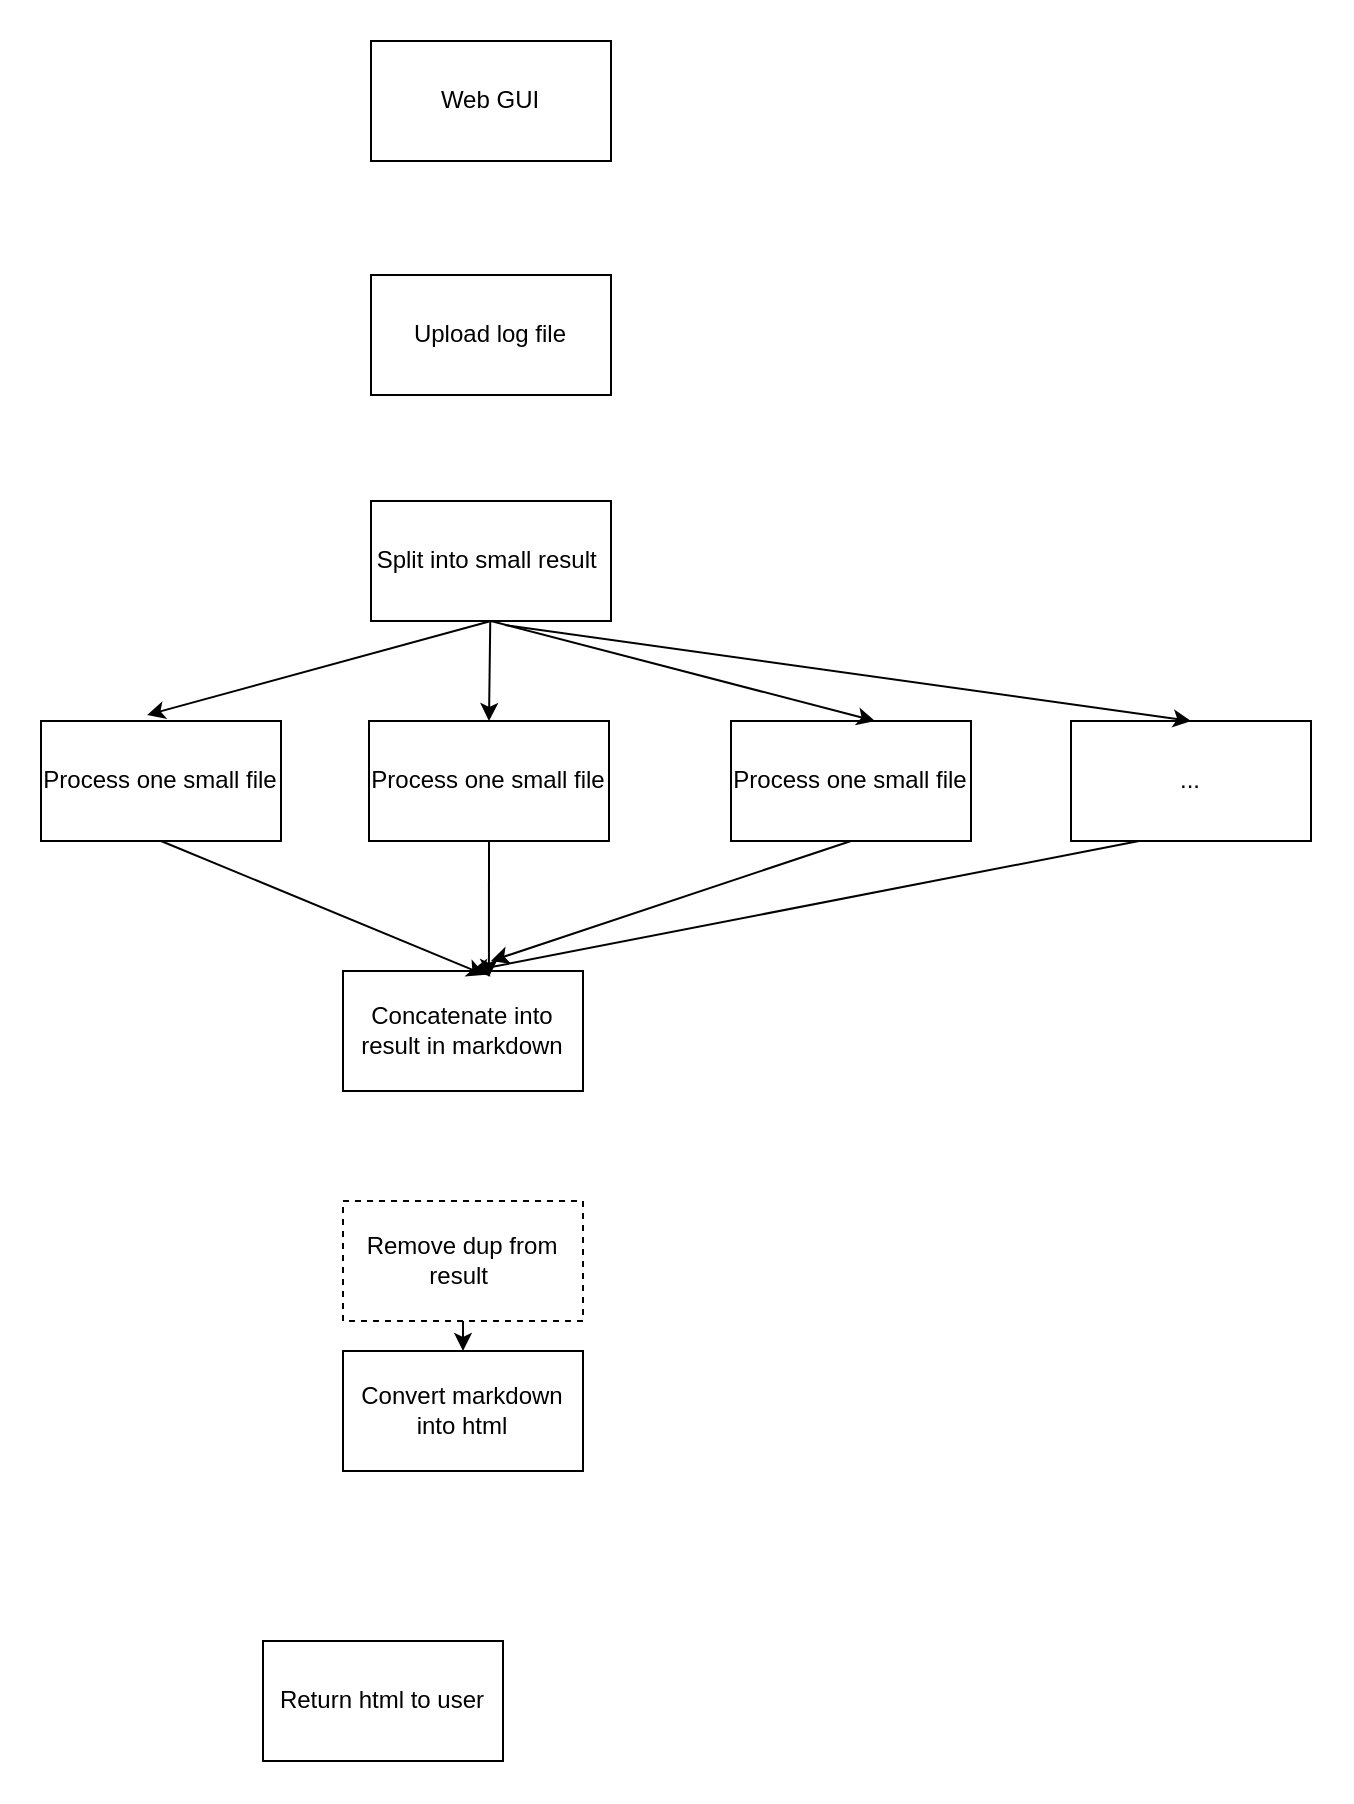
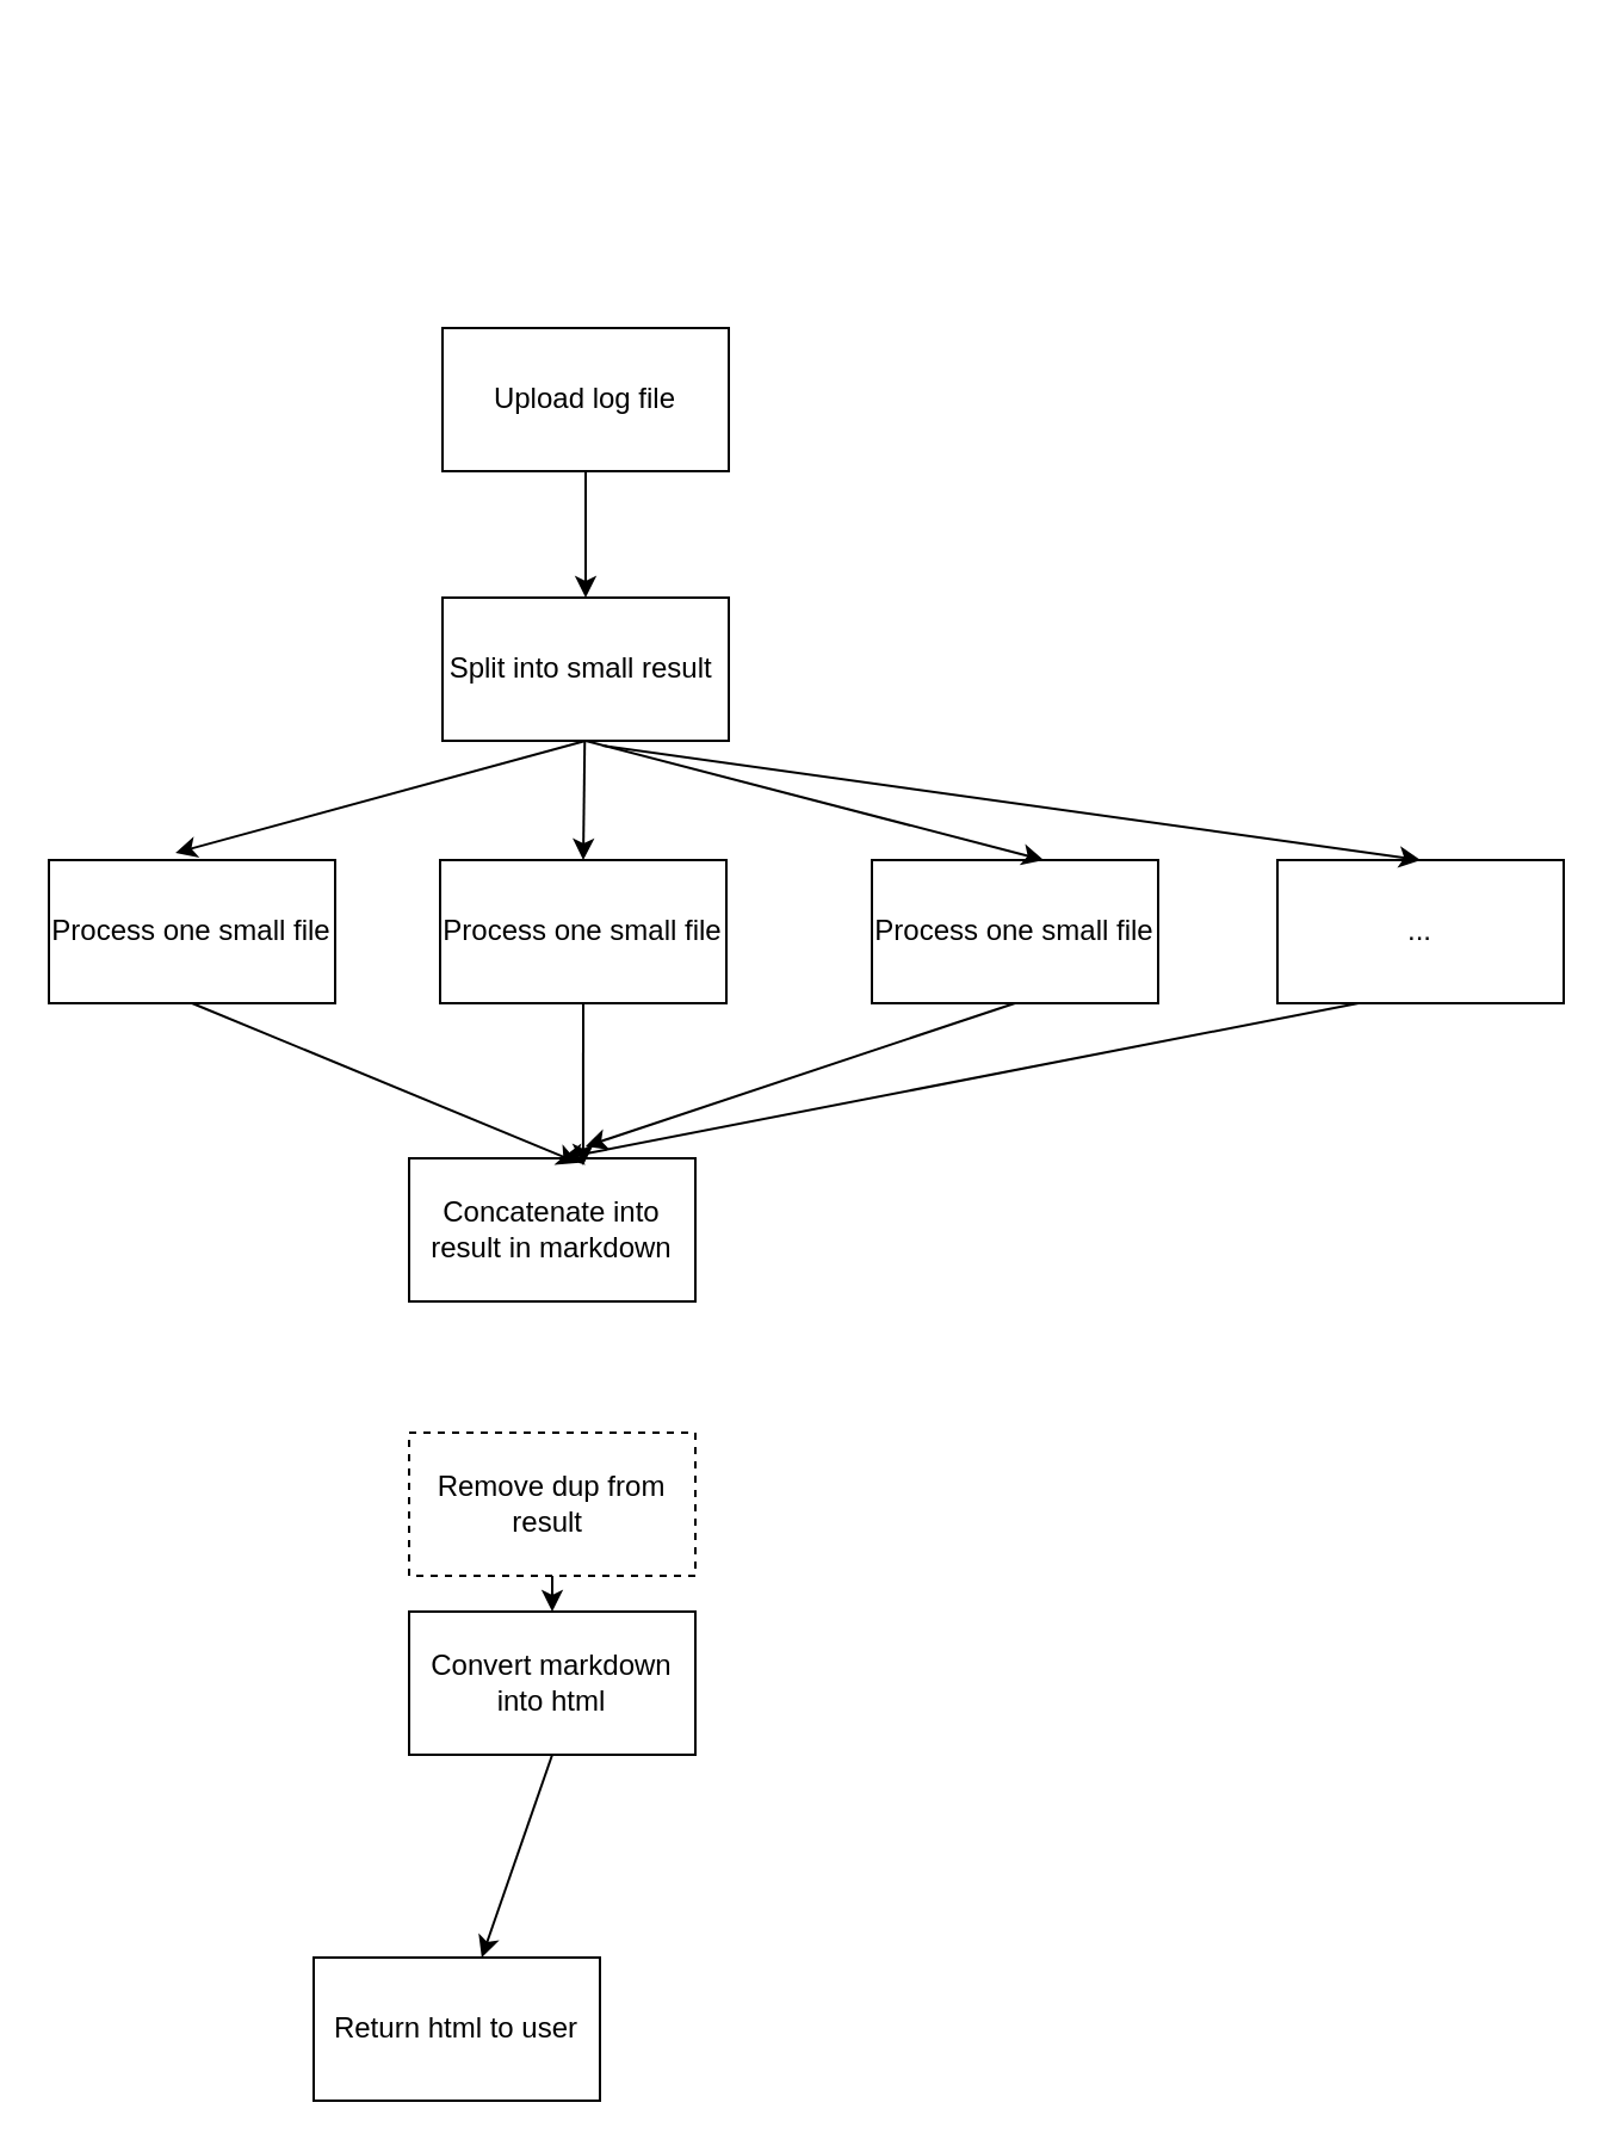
  <mxCell id="0" />
  <mxCell id="1" parent="0" />
- <mxCell id="2" value="Web GUI" style="rounded=0;whiteSpace=wrap;html=1;" vertex="1" parent="1"><mxGeometry x="185" y="20" width="120" height="60" as="geometry" /></mxCell>
  <mxCell id="3" value="Upload log file" style="rounded=0;whiteSpace=wrap;html=1;" vertex="1" parent="1"><mxGeometry x="185" y="137" width="120" height="60" as="geometry" /></mxCell>
  <mxCell id="4" value="Split into small result&amp;nbsp;" style="rounded=0;whiteSpace=wrap;html=1;" vertex="1" parent="1"><mxGeometry x="185" y="250" width="120" height="60" as="geometry" /></mxCell>
  <mxCell id="5" value="Process one small file" style="rounded=0;whiteSpace=wrap;html=1;" vertex="1" parent="1"><mxGeometry x="20" y="360" width="120" height="60" as="geometry" /></mxCell>
  <mxCell id="6" value="Process one small file" style="rounded=0;whiteSpace=wrap;html=1;" vertex="1" parent="1"><mxGeometry x="184" y="360" width="120" height="60" as="geometry" /></mxCell>
  <mxCell id="7" value="Process one small file" style="rounded=0;whiteSpace=wrap;html=1;" vertex="1" parent="1"><mxGeometry x="365" y="360" width="120" height="60" as="geometry" /></mxCell>
  <mxCell id="8" value="..." style="rounded=0;whiteSpace=wrap;html=1;" vertex="1" parent="1"><mxGeometry x="535" y="360" width="120" height="60" as="geometry" /></mxCell>
+ <mxCell id="9" value="" style="endArrow=classic;html=1;rounded=0;entryX=0.5;entryY=0;entryDx=0;entryDy=0;exitX=0.5;exitY=1;exitDx=0;exitDy=0;" edge="1" parent="1" source="3" target="4"><mxGeometry width="50" height="50" relative="1" as="geometry"><mxPoint x="245" y="210" as="sourcePoint" /><mxPoint x="395" y="180" as="targetPoint" /></mxGeometry></mxCell>
  <mxCell id="10" value="Concatenate into result in markdown" style="rounded=0;whiteSpace=wrap;html=1;" vertex="1" parent="1"><mxGeometry x="171" y="485" width="120" height="60" as="geometry" /></mxCell>
  <mxCell id="11" value="" style="endArrow=classic;html=1;rounded=0;entryX=0.442;entryY=-0.05;entryDx=0;entryDy=0;entryPerimeter=0;" edge="1" parent="1" target="5"><mxGeometry width="50" height="50" relative="1" as="geometry"><mxPoint x="245" y="310" as="sourcePoint" /><mxPoint x="85" y="360" as="targetPoint" /></mxGeometry></mxCell>
  <mxCell id="12" value="" style="endArrow=classic;html=1;rounded=0;entryX=0.5;entryY=0;entryDx=0;entryDy=0;" edge="1" parent="1" source="4" target="6"><mxGeometry width="50" height="50" relative="1" as="geometry"><mxPoint x="289" y="318.02" as="sourcePoint" /><mxPoint x="487.04" y="280" as="targetPoint" /></mxGeometry></mxCell>
  <mxCell id="13" value="" style="endArrow=classic;html=1;rounded=0;exitX=0.558;exitY=1.033;exitDx=0;exitDy=0;exitPerimeter=0;entryX=0.5;entryY=0;entryDx=0;entryDy=0;" edge="1" parent="1" source="4" target="8"><mxGeometry width="50" height="50" relative="1" as="geometry"><mxPoint x="335" y="308.02" as="sourcePoint" /><mxPoint x="672.04" y="360" as="targetPoint" /><Array as="points" /></mxGeometry></mxCell>
  <mxCell id="14" value="" style="endArrow=classic;html=1;rounded=0;exitX=0.5;exitY=1;exitDx=0;exitDy=0;entryX=0.6;entryY=0;entryDx=0;entryDy=0;entryPerimeter=0;" edge="1" parent="1" source="4" target="7"><mxGeometry width="50" height="50" relative="1" as="geometry"><mxPoint x="445" y="280" as="sourcePoint" /><mxPoint x="495" y="230" as="targetPoint" /></mxGeometry></mxCell>
  <mxCell id="15" value="" style="endArrow=classic;html=1;rounded=0;exitX=0.5;exitY=1;exitDx=0;exitDy=0;entryX=0.592;entryY=0.033;entryDx=0;entryDy=0;entryPerimeter=0;" edge="1" parent="1" source="5" target="10"><mxGeometry width="50" height="50" relative="1" as="geometry"><mxPoint x="45" y="590" as="sourcePoint" /><mxPoint x="95" y="540" as="targetPoint" /></mxGeometry></mxCell>
  <mxCell id="16" value="" style="endArrow=classic;html=1;rounded=0;exitX=0.5;exitY=1;exitDx=0;exitDy=0;entryX=0.608;entryY=0.05;entryDx=0;entryDy=0;entryPerimeter=0;" edge="1" parent="1" source="6" target="10"><mxGeometry width="50" height="50" relative="1" as="geometry"><mxPoint x="485" y="510" as="sourcePoint" /><mxPoint x="535" y="460" as="targetPoint" /></mxGeometry></mxCell>
  <mxCell id="17" value="" style="endArrow=classic;html=1;rounded=0;exitX=0.5;exitY=1;exitDx=0;exitDy=0;" edge="1" parent="1" source="7"><mxGeometry width="50" height="50" relative="1" as="geometry"><mxPoint x="445" y="540" as="sourcePoint" /><mxPoint x="245" y="480" as="targetPoint" /></mxGeometry></mxCell>
  <mxCell id="18" value="" style="endArrow=classic;html=1;rounded=0;exitX=0.5;exitY=1;exitDx=0;exitDy=0;entryX=0.75;entryY=0;entryDx=0;entryDy=0;" edge="1" parent="1"><mxGeometry width="50" height="50" relative="1" as="geometry"><mxPoint x="569" y="420" as="sourcePoint" /><mxPoint x="235" y="485" as="targetPoint" /></mxGeometry></mxCell>
  <mxCell id="19" value="Convert markdown into html" style="rounded=0;whiteSpace=wrap;html=1;" vertex="1" parent="1"><mxGeometry x="171" y="675" width="120" height="60" as="geometry" /></mxCell>
  <mxCell id="20" value="Return html to user" style="rounded=0;whiteSpace=wrap;html=1;" vertex="1" parent="1"><mxGeometry x="131" y="820" width="120" height="60" as="geometry" /></mxCell>
+ <mxCell id="21" value="" style="endArrow=classic;html=1;rounded=0;exitX=0.5;exitY=1;exitDx=0;exitDy=0;" edge="1" parent="1" source="19" target="20"><mxGeometry width="50" height="50" relative="1" as="geometry"><mxPoint x="465" y="714" as="sourcePoint" /><mxPoint x="515" y="664" as="targetPoint" /></mxGeometry></mxCell>
  <mxCell id="22" value="Remove dup from result&amp;nbsp;" style="rounded=0;whiteSpace=wrap;html=1;dashed=1;" vertex="1" parent="1"><mxGeometry x="171" y="600" width="120" height="60" as="geometry" /></mxCell>
  <mxCell id="23" value="" style="endArrow=classic;html=1;rounded=0;exitX=0.5;exitY=1;exitDx=0;exitDy=0;entryX=0.5;entryY=0;entryDx=0;entryDy=0;" edge="1" parent="1" source="22" target="19"><mxGeometry width="50" height="50" relative="1" as="geometry"><mxPoint x="465" y="670" as="sourcePoint" /><mxPoint x="515" y="620" as="targetPoint" /></mxGeometry></mxCell>
